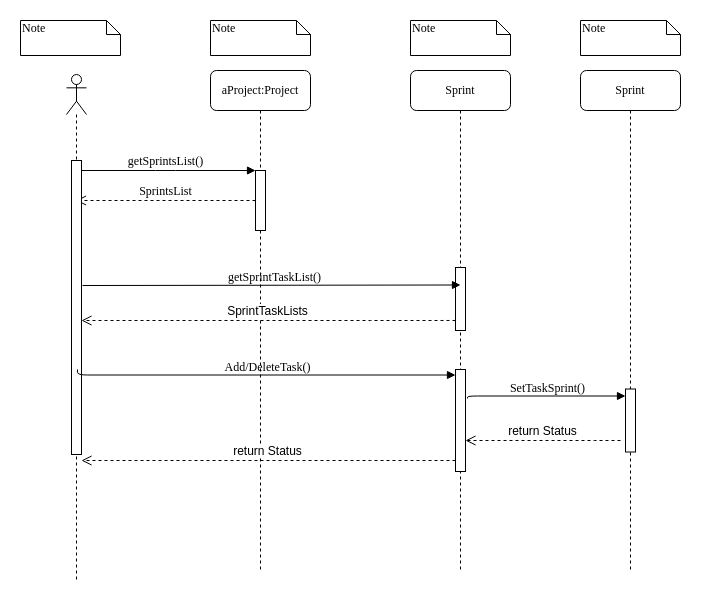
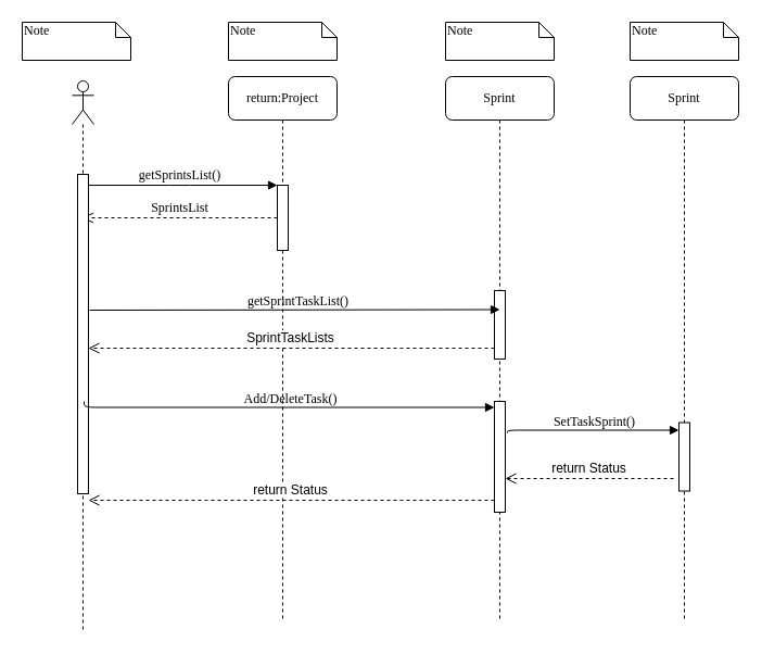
  <mxCell id="0" />
  <mxCell id="1" parent="0" />
- <mxCell id="2" value="aProject:Project" style="shape=umlLifeline;perimeter=lifelinePerimeter;whiteSpace=wrap;html=1;container=1;collapsible=0;recursiveResize=0;outlineConnect=0;rounded=1;shadow=0;comic=0;labelBackgroundColor=none;strokeColor=#000000;strokeWidth=1;fillColor=#FFFFFF;fontFamily=Verdana;fontSize=12;fontColor=#000000;align=center;" parent="1" vertex="1"><mxGeometry x="210" y="70" width="100" height="500" as="geometry" /></mxCell>
+ <mxCell id="2" value="return:Project" style="shape=umlLifeline;perimeter=lifelinePerimeter;whiteSpace=wrap;html=1;container=1;collapsible=0;recursiveResize=0;outlineConnect=0;rounded=1;shadow=0;comic=0;labelBackgroundColor=none;strokeColor=#000000;strokeWidth=1;fillColor=#FFFFFF;fontFamily=Verdana;fontSize=12;fontColor=#000000;align=center;" parent="1" vertex="1"><mxGeometry x="210" y="70" width="100" height="500" as="geometry" /></mxCell>
  <mxCell id="3" value="" style="html=1;points=[];perimeter=orthogonalPerimeter;rounded=0;shadow=0;comic=0;labelBackgroundColor=none;strokeColor=#000000;strokeWidth=1;fillColor=#FFFFFF;fontFamily=Verdana;fontSize=12;fontColor=#000000;align=center;" parent="2" vertex="1"><mxGeometry x="45" y="100" width="10" height="60" as="geometry" /></mxCell>
  <mxCell id="4" value="SprintsList" style="html=1;verticalAlign=bottom;endArrow=open;dashed=1;endSize=8;labelBackgroundColor=none;fontFamily=Verdana;fontSize=12;edgeStyle=elbowEdgeStyle;elbow=vertical;" parent="1" source="3" target="8" edge="1"><mxGeometry relative="1" as="geometry"><mxPoint x="570" y="296" as="targetPoint" /><Array as="points"><mxPoint x="260" y="210" /><mxPoint x="230" y="230" /><mxPoint x="190" y="270" /><mxPoint x="140" y="240" /><mxPoint x="620" y="250" /></Array></mxGeometry></mxCell>
  <mxCell id="5" value="getSprintsList()" style="html=1;verticalAlign=bottom;endArrow=block;entryX=0;entryY=0;labelBackgroundColor=none;fontFamily=Verdana;fontSize=12;edgeStyle=elbowEdgeStyle;elbow=vertical;" parent="1" target="3" edge="1"><mxGeometry relative="1" as="geometry"><mxPoint x="75" y="170" as="sourcePoint" /><mxPoint as="offset" /></mxGeometry></mxCell>
  <mxCell id="6" value="Note" style="shape=note;whiteSpace=wrap;html=1;size=14;verticalAlign=top;align=left;spacingTop=-6;rounded=0;shadow=0;comic=0;labelBackgroundColor=none;strokeColor=#000000;strokeWidth=1;fillColor=#FFFFFF;fontFamily=Verdana;fontSize=12;fontColor=#000000;" parent="1" vertex="1"><mxGeometry x="20" y="20" width="100" height="35" as="geometry" /></mxCell>
  <mxCell id="7" value="Note" style="shape=note;whiteSpace=wrap;html=1;size=14;verticalAlign=top;align=left;spacingTop=-6;rounded=0;shadow=0;comic=0;labelBackgroundColor=none;strokeColor=#000000;strokeWidth=1;fillColor=#FFFFFF;fontFamily=Verdana;fontSize=12;fontColor=#000000;" parent="1" vertex="1"><mxGeometry x="210" y="20" width="100" height="35" as="geometry" /></mxCell>
  <mxCell id="8" value="" style="shape=umlLifeline;participant=umlActor;perimeter=lifelinePerimeter;whiteSpace=wrap;html=1;container=1;collapsible=0;recursiveResize=0;verticalAlign=top;spacingTop=36;labelBackgroundColor=#ffffff;outlineConnect=0;" parent="1" vertex="1"><mxGeometry x="66" y="74" width="20" height="506" as="geometry" /></mxCell>
  <mxCell id="9" value="" style="html=1;points=[];perimeter=orthogonalPerimeter;" parent="8" vertex="1"><mxGeometry x="5" y="86" width="10" height="294" as="geometry" /></mxCell>
  <mxCell id="10" value="Sprint" style="shape=umlLifeline;perimeter=lifelinePerimeter;whiteSpace=wrap;html=1;container=1;collapsible=0;recursiveResize=0;outlineConnect=0;rounded=1;shadow=0;comic=0;labelBackgroundColor=none;strokeColor=#000000;strokeWidth=1;fillColor=#FFFFFF;fontFamily=Verdana;fontSize=12;fontColor=#000000;align=center;" parent="1" vertex="1"><mxGeometry x="410" y="70" width="100" height="500" as="geometry" /></mxCell>
  <mxCell id="11" value="" style="html=1;points=[];perimeter=orthogonalPerimeter;rounded=0;shadow=0;comic=0;labelBackgroundColor=none;strokeColor=#000000;strokeWidth=1;fillColor=#FFFFFF;fontFamily=Verdana;fontSize=12;fontColor=#000000;align=center;" parent="10" vertex="1"><mxGeometry x="45" y="197" width="10" height="63" as="geometry" /></mxCell>
  <mxCell id="12" value="" style="html=1;points=[];perimeter=orthogonalPerimeter;rounded=0;shadow=0;comic=0;labelBackgroundColor=none;strokeColor=#000000;strokeWidth=1;fillColor=#FFFFFF;fontFamily=Verdana;fontSize=12;fontColor=#000000;align=center;" parent="10" vertex="1"><mxGeometry x="45" y="299" width="10" height="102" as="geometry" /></mxCell>
  <mxCell id="13" value="Note" style="shape=note;whiteSpace=wrap;html=1;size=14;verticalAlign=top;align=left;spacingTop=-6;rounded=0;shadow=0;comic=0;labelBackgroundColor=none;strokeColor=#000000;strokeWidth=1;fillColor=#FFFFFF;fontFamily=Verdana;fontSize=12;fontColor=#000000;" parent="1" vertex="1"><mxGeometry x="410" y="20" width="100" height="35" as="geometry" /></mxCell>
  <mxCell id="14" value="getSprintTaskList()" style="html=1;verticalAlign=bottom;endArrow=block;labelBackgroundColor=none;fontFamily=Verdana;fontSize=12;edgeStyle=elbowEdgeStyle;elbow=vertical;entryX=0.5;entryY=0.278;entryDx=0;entryDy=0;entryPerimeter=0;" parent="1" target="11" edge="1"><mxGeometry x="0.008" relative="1" as="geometry"><mxPoint x="82" y="285" as="sourcePoint" /><mxPoint x="360" y="312.5" as="targetPoint" /><Array as="points"><mxPoint x="330" y="284.5" /><mxPoint x="360" y="284.5" /><mxPoint x="415.5" y="269.5" /><mxPoint x="405.5" y="334.5" /><mxPoint x="365.5" y="324.5" /></Array><mxPoint x="1" y="1" as="offset" /></mxGeometry></mxCell>
  <mxCell id="15" value="SprintTaskLists" style="html=1;verticalAlign=bottom;endArrow=open;dashed=1;endSize=8;fontSize=12;exitX=0;exitY=0.841;exitDx=0;exitDy=0;exitPerimeter=0;" parent="1" source="11" target="9" edge="1"><mxGeometry x="0.007" relative="1" as="geometry"><mxPoint x="515" y="310" as="sourcePoint" /><mxPoint x="296" y="310" as="targetPoint" /><Array as="points"><mxPoint x="380" y="320" /><mxPoint x="200" y="320" /></Array><mxPoint as="offset" /></mxGeometry></mxCell>
  <mxCell id="16" value="Add/DeleteTask()" style="html=1;verticalAlign=bottom;endArrow=block;labelBackgroundColor=none;fontFamily=Verdana;fontSize=12;edgeStyle=elbowEdgeStyle;elbow=vertical;entryX=0.5;entryY=0.278;entryDx=0;entryDy=0;entryPerimeter=0;exitX=1.1;exitY=0.31;exitDx=0;exitDy=0;exitPerimeter=0;" parent="1" edge="1"><mxGeometry x="0.008" relative="1" as="geometry"><mxPoint x="77" y="369" as="sourcePoint" /><mxPoint x="455" y="375" as="targetPoint" /><Array as="points"><mxPoint x="325" y="374.5" /><mxPoint x="355" y="374.5" /><mxPoint x="410.5" y="359.5" /><mxPoint x="400.5" y="424.5" /><mxPoint x="360.5" y="414.5" /></Array><mxPoint x="1" y="1" as="offset" /></mxGeometry></mxCell>
  <mxCell id="17" value="return Status" style="html=1;verticalAlign=bottom;endArrow=open;dashed=1;endSize=8;fontSize=12;exitX=0;exitY=0.841;exitDx=0;exitDy=0;exitPerimeter=0;" parent="1" edge="1"><mxGeometry x="0.007" relative="1" as="geometry"><mxPoint x="455" y="460" as="sourcePoint" /><mxPoint x="81" y="460" as="targetPoint" /><Array as="points"><mxPoint x="380" y="460" /><mxPoint x="200" y="460" /></Array><mxPoint as="offset" /></mxGeometry></mxCell>
  <mxCell id="18" value="Sprint" style="shape=umlLifeline;perimeter=lifelinePerimeter;whiteSpace=wrap;html=1;container=1;collapsible=0;recursiveResize=0;outlineConnect=0;rounded=1;shadow=0;comic=0;labelBackgroundColor=none;strokeColor=#000000;strokeWidth=1;fillColor=#FFFFFF;fontFamily=Verdana;fontSize=12;fontColor=#000000;align=center;" vertex="1" parent="1"><mxGeometry x="580" y="70" width="100" height="500" as="geometry" /></mxCell>
  <mxCell id="19" value="" style="html=1;points=[];perimeter=orthogonalPerimeter;rounded=0;shadow=0;comic=0;labelBackgroundColor=none;strokeColor=#000000;strokeWidth=1;fillColor=#FFFFFF;fontFamily=Verdana;fontSize=12;fontColor=#000000;align=center;" vertex="1" parent="18"><mxGeometry x="45" y="318.5" width="10" height="63" as="geometry" /></mxCell>
  <mxCell id="20" value="Note" style="shape=note;whiteSpace=wrap;html=1;size=14;verticalAlign=top;align=left;spacingTop=-6;rounded=0;shadow=0;comic=0;labelBackgroundColor=none;strokeColor=#000000;strokeWidth=1;fillColor=#FFFFFF;fontFamily=Verdana;fontSize=12;fontColor=#000000;" vertex="1" parent="1"><mxGeometry x="580" y="20" width="100" height="35" as="geometry" /></mxCell>
  <mxCell id="21" value="SetTaskSprint()" style="html=1;verticalAlign=bottom;endArrow=block;labelBackgroundColor=none;fontFamily=Verdana;fontSize=12;edgeStyle=elbowEdgeStyle;elbow=vertical;entryX=0.5;entryY=0.278;entryDx=0;entryDy=0;entryPerimeter=0;exitX=1.2;exitY=0.284;exitDx=0;exitDy=0;exitPerimeter=0;" edge="1" parent="1" source="12"><mxGeometry x="0.008" relative="1" as="geometry"><mxPoint x="247" y="390" as="sourcePoint" /><mxPoint x="625" y="396" as="targetPoint" /><Array as="points"><mxPoint x="495" y="395.5" /><mxPoint x="525" y="395.5" /><mxPoint x="580.5" y="380.5" /><mxPoint x="570.5" y="445.5" /><mxPoint x="530.5" y="435.5" /></Array><mxPoint x="1" y="1" as="offset" /></mxGeometry></mxCell>
  <mxCell id="22" value="return Status" style="html=1;verticalAlign=bottom;endArrow=open;dashed=1;endSize=8;fontSize=12;" edge="1" parent="1"><mxGeometry x="0.007" relative="1" as="geometry"><mxPoint x="620" y="440" as="sourcePoint" /><mxPoint x="465" y="440" as="targetPoint" /><Array as="points"><mxPoint x="584" y="440" /></Array><mxPoint as="offset" /></mxGeometry></mxCell>
